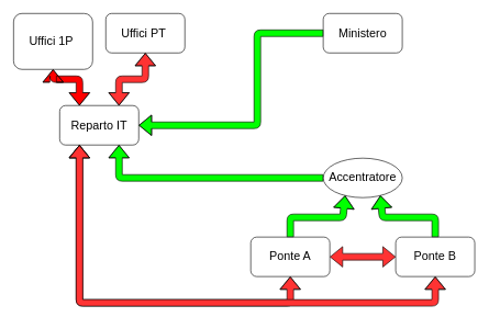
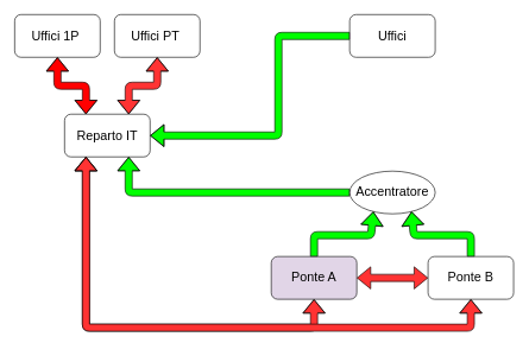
  <mxCell id="0" />
  <mxCell id="1" parent="0" />
- <mxCell id="2" value="&lt;font style=&quot;font-size: 18px&quot;&gt;Uffici 1P&amp;nbsp;&lt;/font&gt;" style="rounded=1;whiteSpace=wrap;html=1;" vertex="1" parent="1"><mxGeometry x="20" y="20" width="120" height="85" as="geometry" /></mxCell>
+ <mxCell id="2" value="&lt;font style=&quot;font-size: 18px&quot;&gt;Uffici 1P&amp;nbsp;&lt;/font&gt;" style="rounded=1;whiteSpace=wrap;html=1;" vertex="1" parent="1"><mxGeometry x="20" y="20" width="120" height="60" as="geometry" /></mxCell>
  <mxCell id="3" value="&lt;font style=&quot;font-size: 18px&quot;&gt;Uffici PT&amp;nbsp;&lt;/font&gt;" style="rounded=1;whiteSpace=wrap;html=1;" vertex="1" parent="1"><mxGeometry x="160" y="20" width="120" height="60" as="geometry" /></mxCell>
  <mxCell id="4" value="&lt;font style=&quot;font-size: 18px&quot;&gt;Reparto IT&lt;/font&gt;" style="rounded=1;whiteSpace=wrap;html=1;" vertex="1" parent="1"><mxGeometry x="90" y="160" width="120" height="60" as="geometry" /></mxCell>
  <mxCell id="5" value="&lt;font style=&quot;font-size: 18px&quot;&gt;Accentratore&lt;/font&gt;" style="ellipse;whiteSpace=wrap;html=1;" vertex="1" parent="1"><mxGeometry x="490" y="240" width="120" height="60" as="geometry" /></mxCell>
- <mxCell id="6" value="&lt;font style=&quot;font-size: 18px&quot;&gt;Ponte A&lt;/font&gt;" style="rounded=1;whiteSpace=wrap;html=1;" vertex="1" parent="1"><mxGeometry x="380" y="360" width="120" height="60" as="geometry" /></mxCell>
+ <mxCell id="6" value="&lt;font style=&quot;font-size: 18px&quot;&gt;Ponte A&lt;/font&gt;" style="rounded=1;whiteSpace=wrap;html=1;fillColor=#e1d5e7;" vertex="1" parent="1"><mxGeometry x="380" y="360" width="120" height="60" as="geometry" /></mxCell>
  <mxCell id="7" value="&lt;font style=&quot;font-size: 18px&quot;&gt;Ponte B&lt;/font&gt;" style="rounded=1;whiteSpace=wrap;html=1;" vertex="1" parent="1"><mxGeometry x="600" y="360" width="120" height="60" as="geometry" /></mxCell>
- <mxCell id="8" value="&lt;font style=&quot;font-size: 18px&quot;&gt;Ministero&lt;/font&gt;" style="rounded=1;whiteSpace=wrap;html=1;" vertex="1" parent="1"><mxGeometry x="490" y="20" width="120" height="60" as="geometry" /></mxCell>
+ <mxCell id="8" value="&lt;font style=&quot;font-size: 18px&quot;&gt;Uffici&lt;/font&gt;" style="rounded=1;whiteSpace=wrap;html=1;" vertex="1" parent="1"><mxGeometry x="490" y="20" width="120" height="60" as="geometry" /></mxCell>
  <mxCell id="9" value="" style="shape=flexArrow;endArrow=classic;html=1;exitX=0;exitY=0.5;exitDx=0;exitDy=0;entryX=1;entryY=0.5;entryDx=0;entryDy=0;fillColor=#00FF00;" edge="1" parent="1" source="8" target="4"><mxGeometry width="50" height="50" relative="1" as="geometry"><mxPoint x="140" y="360" as="sourcePoint" /><mxPoint x="190" y="310" as="targetPoint" /><Array as="points"><mxPoint x="390" y="50" /><mxPoint x="390" y="190" /></Array></mxGeometry></mxCell>
  <mxCell id="10" value="" style="shape=flexArrow;endArrow=classic;startArrow=classic;html=1;fillColor=#FF0000;entryX=0.5;entryY=1;entryDx=0;entryDy=0;exitX=0.25;exitY=0;exitDx=0;exitDy=0;" edge="1" parent="1" source="4" target="2"><mxGeometry width="100" height="100" relative="1" as="geometry"><mxPoint x="-40" y="350" as="sourcePoint" /><mxPoint x="60" y="250" as="targetPoint" /><Array as="points"><mxPoint x="120" y="120" /><mxPoint x="80" y="120" /></Array></mxGeometry></mxCell>
  <mxCell id="11" value="" style="shape=flexArrow;endArrow=classic;startArrow=classic;html=1;fillColor=#FF3333;entryX=0.5;entryY=1;entryDx=0;entryDy=0;exitX=0.75;exitY=0;exitDx=0;exitDy=0;" edge="1" parent="1" source="4" target="3"><mxGeometry width="100" height="100" relative="1" as="geometry"><mxPoint x="230" y="140" as="sourcePoint" /><mxPoint x="120" y="310" as="targetPoint" /><Array as="points"><mxPoint x="180" y="120" /><mxPoint x="220" y="120" /></Array></mxGeometry></mxCell>
  <mxCell id="12" value="" style="shape=flexArrow;endArrow=classic;html=1;fillColor=#00FF00;entryX=0.75;entryY=1;entryDx=0;entryDy=0;exitX=0;exitY=0.5;exitDx=0;exitDy=0;" edge="1" parent="1" source="5" target="4"><mxGeometry width="50" height="50" relative="1" as="geometry"><mxPoint x="210" y="380" as="sourcePoint" /><mxPoint x="260" y="330" as="targetPoint" /><Array as="points"><mxPoint x="180" y="270" /></Array></mxGeometry></mxCell>
  <mxCell id="13" value="" style="shape=flexArrow;endArrow=classic;html=1;fillColor=#00FF00;entryX=0.25;entryY=1;entryDx=0;entryDy=0;" edge="1" parent="1" target="5"><mxGeometry width="50" height="50" relative="1" as="geometry"><mxPoint x="440" y="360" as="sourcePoint" /><mxPoint x="300" y="450" as="targetPoint" /><Array as="points"><mxPoint x="440" y="330" /><mxPoint x="520" y="330" /></Array></mxGeometry></mxCell>
  <mxCell id="14" value="" style="shape=flexArrow;endArrow=classic;startArrow=classic;html=1;fillColor=#FF3333;entryX=0;entryY=0.5;entryDx=0;entryDy=0;exitX=1;exitY=0.5;exitDx=0;exitDy=0;" edge="1" parent="1" source="6" target="7"><mxGeometry width="100" height="100" relative="1" as="geometry"><mxPoint x="480" y="560" as="sourcePoint" /><mxPoint x="580" y="460" as="targetPoint" /></mxGeometry></mxCell>
  <mxCell id="15" value="" style="shape=flexArrow;endArrow=classic;html=1;fillColor=#00FF00;entryX=0.75;entryY=1;entryDx=0;entryDy=0;exitX=0.5;exitY=0;exitDx=0;exitDy=0;" edge="1" parent="1" source="7" target="5"><mxGeometry width="50" height="50" relative="1" as="geometry"><mxPoint x="580" y="560" as="sourcePoint" /><mxPoint x="630" y="510" as="targetPoint" /><Array as="points"><mxPoint x="660" y="330" /><mxPoint x="580" y="330" /></Array></mxGeometry></mxCell>
  <mxCell id="16" value="" style="shape=flexArrow;endArrow=classic;startArrow=classic;html=1;fillColor=#FF3333;entryX=0.25;entryY=1;entryDx=0;entryDy=0;exitX=0.5;exitY=1;exitDx=0;exitDy=0;" edge="1" parent="1" source="6" target="4"><mxGeometry width="100" height="100" relative="1" as="geometry"><mxPoint x="140" y="510" as="sourcePoint" /><mxPoint x="240" y="410" as="targetPoint" /><Array as="points"><mxPoint x="440" y="460" /><mxPoint x="120" y="460" /></Array></mxGeometry></mxCell>
  <mxCell id="17" value="" style="shape=flexArrow;endArrow=classic;startArrow=classic;html=1;fillColor=#FF3333;exitX=0.5;exitY=1;exitDx=0;exitDy=0;" edge="1" parent="1" source="7"><mxGeometry width="100" height="100" relative="1" as="geometry"><mxPoint x="230" y="630" as="sourcePoint" /><mxPoint x="120" y="220" as="targetPoint" /><Array as="points"><mxPoint x="660" y="460" /><mxPoint x="120" y="460" /></Array></mxGeometry></mxCell>
